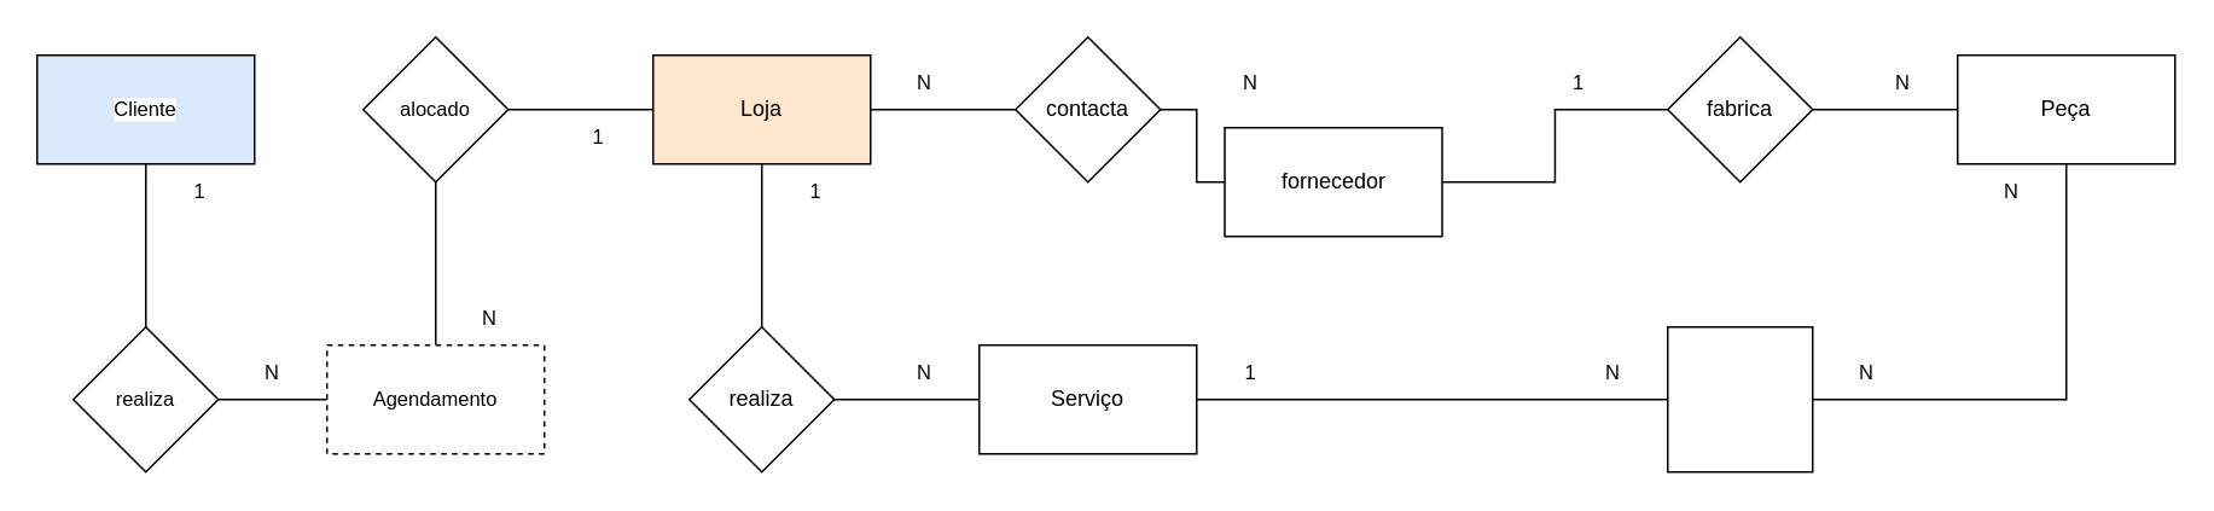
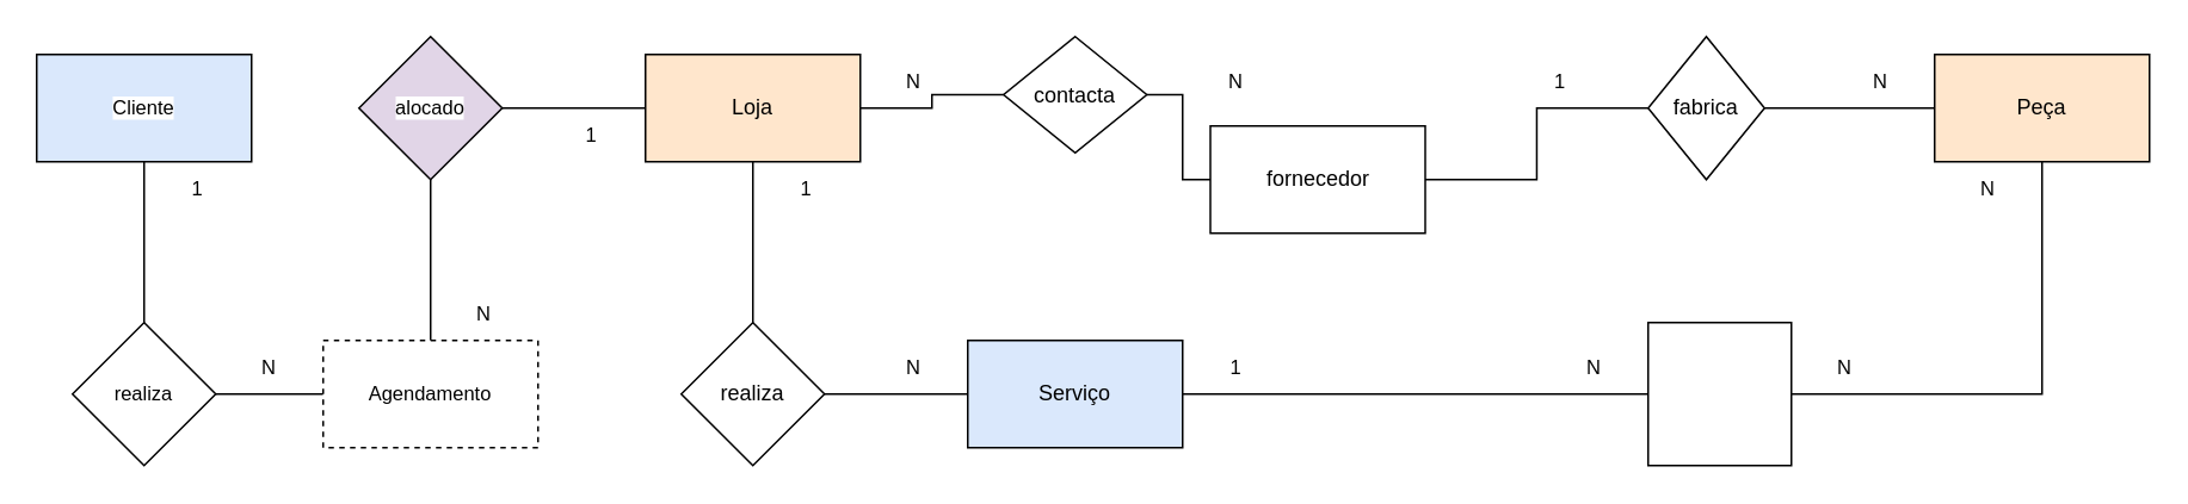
  <mxCell id="0" />
  <mxCell id="1" parent="0" />
  <mxCell id="2" value="" style="rounded=0;whiteSpace=wrap;html=1;fontFamily=Helvetica;fontSize=11;fontColor=default;labelBackgroundColor=default;fillColor=default;" parent="1" vertex="1"><mxGeometry x="920" y="180" width="80" height="80" as="geometry" /></mxCell>
  <mxCell id="3" value="N" style="text;html=1;align=center;verticalAlign=middle;whiteSpace=wrap;rounded=0;fontFamily=Helvetica;fontSize=11;fontColor=default;labelBackgroundColor=default;" parent="1" vertex="1"><mxGeometry x="1020" y="30" width="60" height="30" as="geometry" /></mxCell>
  <mxCell id="4" value="1" style="text;html=1;align=center;verticalAlign=middle;whiteSpace=wrap;rounded=0;fontFamily=Helvetica;fontSize=11;fontColor=default;labelBackgroundColor=default;" parent="1" vertex="1"><mxGeometry x="840.5" y="30" width="60" height="30" as="geometry" /></mxCell>
  <mxCell id="5" value="N" style="text;html=1;align=center;verticalAlign=middle;whiteSpace=wrap;rounded=0;fontFamily=Helvetica;fontSize=11;fontColor=default;labelBackgroundColor=default;" parent="1" vertex="1"><mxGeometry x="660" y="30" width="60" height="30" as="geometry" /></mxCell>
  <mxCell id="6" value="N" style="text;html=1;align=center;verticalAlign=middle;whiteSpace=wrap;rounded=0;fontFamily=Helvetica;fontSize=11;fontColor=default;labelBackgroundColor=default;" parent="1" vertex="1"><mxGeometry x="480" y="30" width="60" height="30" as="geometry" /></mxCell>
  <mxCell id="7" value="1" style="text;html=1;align=center;verticalAlign=middle;whiteSpace=wrap;rounded=0;fontFamily=Helvetica;fontSize=11;fontColor=default;labelBackgroundColor=default;" parent="1" vertex="1"><mxGeometry x="300" y="60" width="60" height="30" as="geometry" /></mxCell>
  <mxCell id="8" value="N" style="text;html=1;align=center;verticalAlign=middle;whiteSpace=wrap;rounded=0;fontFamily=Helvetica;fontSize=11;fontColor=default;labelBackgroundColor=default;" parent="1" vertex="1"><mxGeometry x="240" y="160" width="60" height="30" as="geometry" /></mxCell>
  <mxCell id="9" value="N" style="text;html=1;align=center;verticalAlign=middle;whiteSpace=wrap;rounded=0;fontFamily=Helvetica;fontSize=11;fontColor=default;labelBackgroundColor=default;" parent="1" vertex="1"><mxGeometry x="120" y="190" width="60" height="30" as="geometry" /></mxCell>
  <mxCell id="10" value="1" style="text;html=1;align=center;verticalAlign=middle;whiteSpace=wrap;rounded=0;fontFamily=Helvetica;fontSize=11;fontColor=default;labelBackgroundColor=default;" parent="1" vertex="1"><mxGeometry x="80" y="90" width="60" height="30" as="geometry" /></mxCell>
  <mxCell id="11" value="1" style="text;html=1;align=center;verticalAlign=middle;whiteSpace=wrap;rounded=0;fontFamily=Helvetica;fontSize=11;fontColor=default;labelBackgroundColor=default;" parent="1" vertex="1"><mxGeometry x="420" y="90" width="60" height="30" as="geometry" /></mxCell>
  <mxCell id="12" value="N" style="text;html=1;align=center;verticalAlign=middle;whiteSpace=wrap;rounded=0;fontFamily=Helvetica;fontSize=11;fontColor=default;labelBackgroundColor=default;" parent="1" vertex="1"><mxGeometry x="480" y="190" width="60" height="30" as="geometry" /></mxCell>
  <mxCell id="13" value="1" style="text;html=1;align=center;verticalAlign=middle;whiteSpace=wrap;rounded=0;fontFamily=Helvetica;fontSize=11;fontColor=default;labelBackgroundColor=default;" parent="1" vertex="1"><mxGeometry x="660" y="190" width="60" height="30" as="geometry" /></mxCell>
  <mxCell id="14" value="N" style="text;html=1;align=center;verticalAlign=middle;whiteSpace=wrap;rounded=0;fontFamily=Helvetica;fontSize=11;fontColor=default;labelBackgroundColor=default;" parent="1" vertex="1"><mxGeometry x="1080" y="90" width="60" height="30" as="geometry" /></mxCell>
  <mxCell id="15" value="N" style="text;html=1;align=center;verticalAlign=middle;whiteSpace=wrap;rounded=0;fontFamily=Helvetica;fontSize=11;fontColor=default;labelBackgroundColor=default;" parent="1" vertex="1"><mxGeometry x="860" y="190" width="60" height="30" as="geometry" /></mxCell>
  <mxCell id="16" value="N" style="text;html=1;align=center;verticalAlign=middle;whiteSpace=wrap;rounded=0;fontFamily=Helvetica;fontSize=11;fontColor=default;labelBackgroundColor=default;" parent="1" vertex="1"><mxGeometry x="1000" y="190" width="60" height="30" as="geometry" /></mxCell>
  <mxCell id="17" style="edgeStyle=orthogonalEdgeStyle;shape=connector;rounded=0;orthogonalLoop=1;jettySize=auto;html=1;exitX=0.5;exitY=1;exitDx=0;exitDy=0;entryX=0.5;entryY=0;entryDx=0;entryDy=0;strokeColor=default;align=center;verticalAlign=middle;fontFamily=Helvetica;fontSize=11;fontColor=default;labelBackgroundColor=default;endArrow=none;endFill=0;" parent="1" source="18" target="20" edge="1"><mxGeometry relative="1" as="geometry" /></mxCell>
  <mxCell id="18" value="Cliente" style="rounded=0;whiteSpace=wrap;html=1;fontFamily=Helvetica;fontSize=11;fontColor=default;labelBackgroundColor=default;fillColor=#dae8fc;" parent="1" vertex="1"><mxGeometry x="20" y="30" width="120" height="60" as="geometry" /></mxCell>
  <mxCell id="19" style="edgeStyle=orthogonalEdgeStyle;shape=connector;rounded=0;orthogonalLoop=1;jettySize=auto;html=1;exitX=1;exitY=0.5;exitDx=0;exitDy=0;entryX=0;entryY=0.5;entryDx=0;entryDy=0;strokeColor=default;align=center;verticalAlign=middle;fontFamily=Helvetica;fontSize=11;fontColor=default;labelBackgroundColor=default;endArrow=none;endFill=0;" parent="1" source="20" target="22" edge="1"><mxGeometry relative="1" as="geometry" /></mxCell>
  <mxCell id="20" value="realiza" style="rhombus;whiteSpace=wrap;html=1;fontSize=11;rounded=0;labelBackgroundColor=default;" parent="1" vertex="1"><mxGeometry x="40" y="180" width="80" height="80" as="geometry" /></mxCell>
  <mxCell id="21" style="edgeStyle=orthogonalEdgeStyle;shape=connector;rounded=0;orthogonalLoop=1;jettySize=auto;html=1;exitX=0.5;exitY=0;exitDx=0;exitDy=0;entryX=0.5;entryY=1;entryDx=0;entryDy=0;strokeColor=default;align=center;verticalAlign=middle;fontFamily=Helvetica;fontSize=11;fontColor=default;labelBackgroundColor=default;endArrow=none;endFill=0;" parent="1" source="22" target="24" edge="1"><mxGeometry relative="1" as="geometry" /></mxCell>
  <mxCell id="22" value="Agendamento" style="rounded=0;whiteSpace=wrap;html=1;fontFamily=Helvetica;fontSize=11;fontColor=default;labelBackgroundColor=default;dashed=1;" parent="1" vertex="1"><mxGeometry x="180" y="190" width="120" height="60" as="geometry" /></mxCell>
  <mxCell id="23" style="edgeStyle=orthogonalEdgeStyle;shape=connector;rounded=0;orthogonalLoop=1;jettySize=auto;html=1;exitX=1;exitY=0.5;exitDx=0;exitDy=0;entryX=0;entryY=0.5;entryDx=0;entryDy=0;strokeColor=default;align=center;verticalAlign=middle;fontFamily=Helvetica;fontSize=11;fontColor=default;labelBackgroundColor=default;endArrow=none;endFill=0;" parent="1" source="24" target="27" edge="1"><mxGeometry relative="1" as="geometry" /></mxCell>
- <mxCell id="24" value="alocado" style="rhombus;whiteSpace=wrap;html=1;fontFamily=Helvetica;fontSize=11;fontColor=default;labelBackgroundColor=default;" parent="1" vertex="1"><mxGeometry x="200" y="20" width="80" height="80" as="geometry" /></mxCell>
+ <mxCell id="24" value="alocado" style="rhombus;whiteSpace=wrap;html=1;fontFamily=Helvetica;fontSize=11;fontColor=default;labelBackgroundColor=default;fillColor=#e1d5e7;" parent="1" vertex="1"><mxGeometry x="200" y="20" width="80" height="80" as="geometry" /></mxCell>
  <mxCell id="25" style="edgeStyle=orthogonalEdgeStyle;shape=connector;rounded=0;orthogonalLoop=1;jettySize=auto;html=1;exitX=1;exitY=0.5;exitDx=0;exitDy=0;entryX=0;entryY=0.5;entryDx=0;entryDy=0;strokeColor=default;align=center;verticalAlign=middle;fontFamily=Helvetica;fontSize=11;fontColor=default;labelBackgroundColor=default;endArrow=none;endFill=0;" parent="1" source="27" target="34" edge="1"><mxGeometry relative="1" as="geometry" /></mxCell>
  <mxCell id="26" style="edgeStyle=orthogonalEdgeStyle;shape=connector;rounded=0;orthogonalLoop=1;jettySize=auto;html=1;exitX=0.5;exitY=1;exitDx=0;exitDy=0;entryX=0.5;entryY=0;entryDx=0;entryDy=0;strokeColor=default;align=center;verticalAlign=middle;fontFamily=Helvetica;fontSize=11;fontColor=default;labelBackgroundColor=default;endArrow=none;endFill=0;" parent="1" source="27" target="29" edge="1"><mxGeometry relative="1" as="geometry" /></mxCell>
  <mxCell id="27" value="Loja" style="whiteSpace=wrap;html=1;rounded=0;fillColor=#ffe6cc;" parent="1" vertex="1"><mxGeometry x="360" y="30" width="120" height="60" as="geometry" /></mxCell>
  <mxCell id="28" style="edgeStyle=orthogonalEdgeStyle;shape=connector;rounded=0;orthogonalLoop=1;jettySize=auto;html=1;exitX=1;exitY=0.5;exitDx=0;exitDy=0;entryX=0;entryY=0.5;entryDx=0;entryDy=0;strokeColor=default;align=center;verticalAlign=middle;fontFamily=Helvetica;fontSize=11;fontColor=default;labelBackgroundColor=default;endArrow=none;endFill=0;" parent="1" source="29" target="31" edge="1"><mxGeometry relative="1" as="geometry" /></mxCell>
  <mxCell id="29" value="realiza" style="rhombus;whiteSpace=wrap;html=1;rounded=0;" parent="1" vertex="1"><mxGeometry x="380" y="180" width="80" height="80" as="geometry" /></mxCell>
  <mxCell id="30" style="edgeStyle=orthogonalEdgeStyle;shape=connector;rounded=0;orthogonalLoop=1;jettySize=auto;html=1;exitX=1;exitY=0.5;exitDx=0;exitDy=0;entryX=0;entryY=0.5;entryDx=0;entryDy=0;strokeColor=default;align=center;verticalAlign=middle;fontFamily=Helvetica;fontSize=11;fontColor=default;labelBackgroundColor=default;endArrow=none;endFill=0;" parent="1" source="31" target="2" edge="1"><mxGeometry relative="1" as="geometry" /></mxCell>
- <mxCell id="31" value="Serviço" style="whiteSpace=wrap;html=1;rounded=0;" parent="1" vertex="1"><mxGeometry x="540" y="190" width="120" height="60" as="geometry" /></mxCell>
+ <mxCell id="31" value="Serviço" style="whiteSpace=wrap;html=1;rounded=0;fillColor=#dae8fc;" parent="1" vertex="1"><mxGeometry x="540" y="190" width="120" height="60" as="geometry" /></mxCell>
  <mxCell id="32" style="edgeStyle=orthogonalEdgeStyle;shape=connector;rounded=0;orthogonalLoop=1;jettySize=auto;html=1;exitX=1;exitY=0.5;exitDx=0;exitDy=0;entryX=0.5;entryY=1;entryDx=0;entryDy=0;strokeColor=default;align=center;verticalAlign=middle;fontFamily=Helvetica;fontSize=11;fontColor=default;labelBackgroundColor=default;endArrow=none;endFill=0;" parent="1" source="2" target="39" edge="1"><mxGeometry relative="1" as="geometry" /></mxCell>
  <mxCell id="33" style="edgeStyle=orthogonalEdgeStyle;shape=connector;rounded=0;orthogonalLoop=1;jettySize=auto;html=1;exitX=1;exitY=0.5;exitDx=0;exitDy=0;entryX=0;entryY=0.5;entryDx=0;entryDy=0;strokeColor=default;align=center;verticalAlign=middle;fontFamily=Helvetica;fontSize=11;fontColor=default;labelBackgroundColor=default;endArrow=none;endFill=0;" parent="1" source="34" target="35" edge="1"><mxGeometry relative="1" as="geometry" /></mxCell>
- <mxCell id="34" value="contacta" style="rhombus;whiteSpace=wrap;html=1;rounded=0;" parent="1" vertex="1"><mxGeometry x="560" y="20" width="80" height="80" as="geometry" /></mxCell>
+ <mxCell id="34" value="contacta" style="rhombus;whiteSpace=wrap;html=1;rounded=0;" parent="1" vertex="1"><mxGeometry x="560" y="20" width="80" height="65" as="geometry" /></mxCell>
  <mxCell id="35" value="fornecedor" style="whiteSpace=wrap;html=1;rounded=0;" parent="1" vertex="1"><mxGeometry x="675.5" y="70" width="120" height="60" as="geometry" /></mxCell>
  <mxCell id="36" style="edgeStyle=orthogonalEdgeStyle;shape=connector;rounded=0;orthogonalLoop=1;jettySize=auto;html=1;exitX=1;exitY=0.5;exitDx=0;exitDy=0;entryX=0;entryY=0.5;entryDx=0;entryDy=0;strokeColor=default;align=center;verticalAlign=middle;fontFamily=Helvetica;fontSize=11;fontColor=default;labelBackgroundColor=default;endArrow=none;endFill=0;" parent="1" source="38" target="39" edge="1"><mxGeometry relative="1" as="geometry" /></mxCell>
  <mxCell id="37" style="edgeStyle=orthogonalEdgeStyle;shape=connector;rounded=0;orthogonalLoop=1;jettySize=auto;html=1;exitX=0;exitY=0.5;exitDx=0;exitDy=0;entryX=1;entryY=0.5;entryDx=0;entryDy=0;strokeColor=default;align=center;verticalAlign=middle;fontFamily=Helvetica;fontSize=11;fontColor=default;labelBackgroundColor=default;endArrow=none;endFill=0;" parent="1" source="38" target="35" edge="1"><mxGeometry relative="1" as="geometry" /></mxCell>
- <mxCell id="38" value="fabrica" style="rhombus;whiteSpace=wrap;html=1;rounded=0;" parent="1" vertex="1"><mxGeometry x="920" y="20" width="80" height="80" as="geometry" /></mxCell>
- <mxCell id="39" value="Peça" style="rounded=0;whiteSpace=wrap;html=1;" parent="1" vertex="1"><mxGeometry x="1080" y="30" width="120" height="60" as="geometry" /></mxCell>
+ <mxCell id="38" value="fabrica" style="rhombus;whiteSpace=wrap;html=1;rounded=0;" parent="1" vertex="1"><mxGeometry x="920" y="20" width="65" height="80" as="geometry" /></mxCell>
+ <mxCell id="39" value="Peça" style="rounded=0;whiteSpace=wrap;html=1;fillColor=#ffe6cc;" parent="1" vertex="1"><mxGeometry x="1080" y="30" width="120" height="60" as="geometry" /></mxCell>
